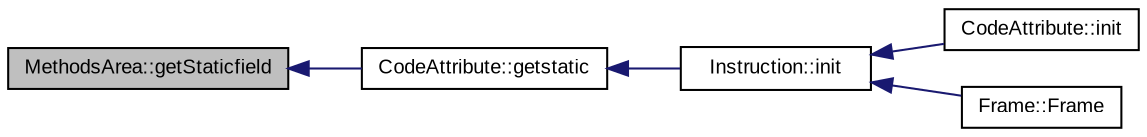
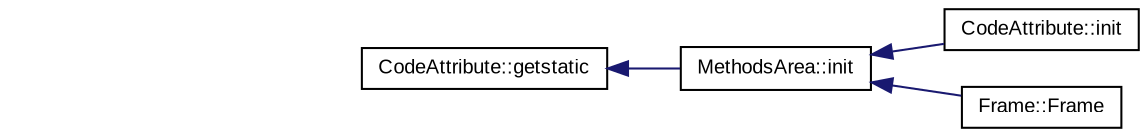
  digraph {
    fontname="Liberation Sans"
    rankdir=LR
    node [color=black fillcolor=white fontname="Liberation Sans" fontsize=10 shape=record style=filled]
    edge [color=midnightblue dir=back fontname="Liberation Sans" fontsize=10 labelfontname=Helvetica labelfontsize=10 style=solid]
-   n1 [fillcolor=grey75 fontcolor=black height=0.2 label="MethodsArea::getStaticfield" width=0.4]
    n2 [height=0.2 label="CodeAttribute::getstatic" width=0.4]
-   n3 [height=0.2 label="Instruction::init" width=0.4]
+   n3 [height=0.2 label="MethodsArea::init" width=0.4]
    n4 [height=0.2 label="CodeAttribute::init" width=0.4]
    n5 [height=0.2 label="Frame::Frame" width=0.4]
-   n1 -> n2
    n2 -> n3
    n3 -> n4
    n3 -> n5
  }
